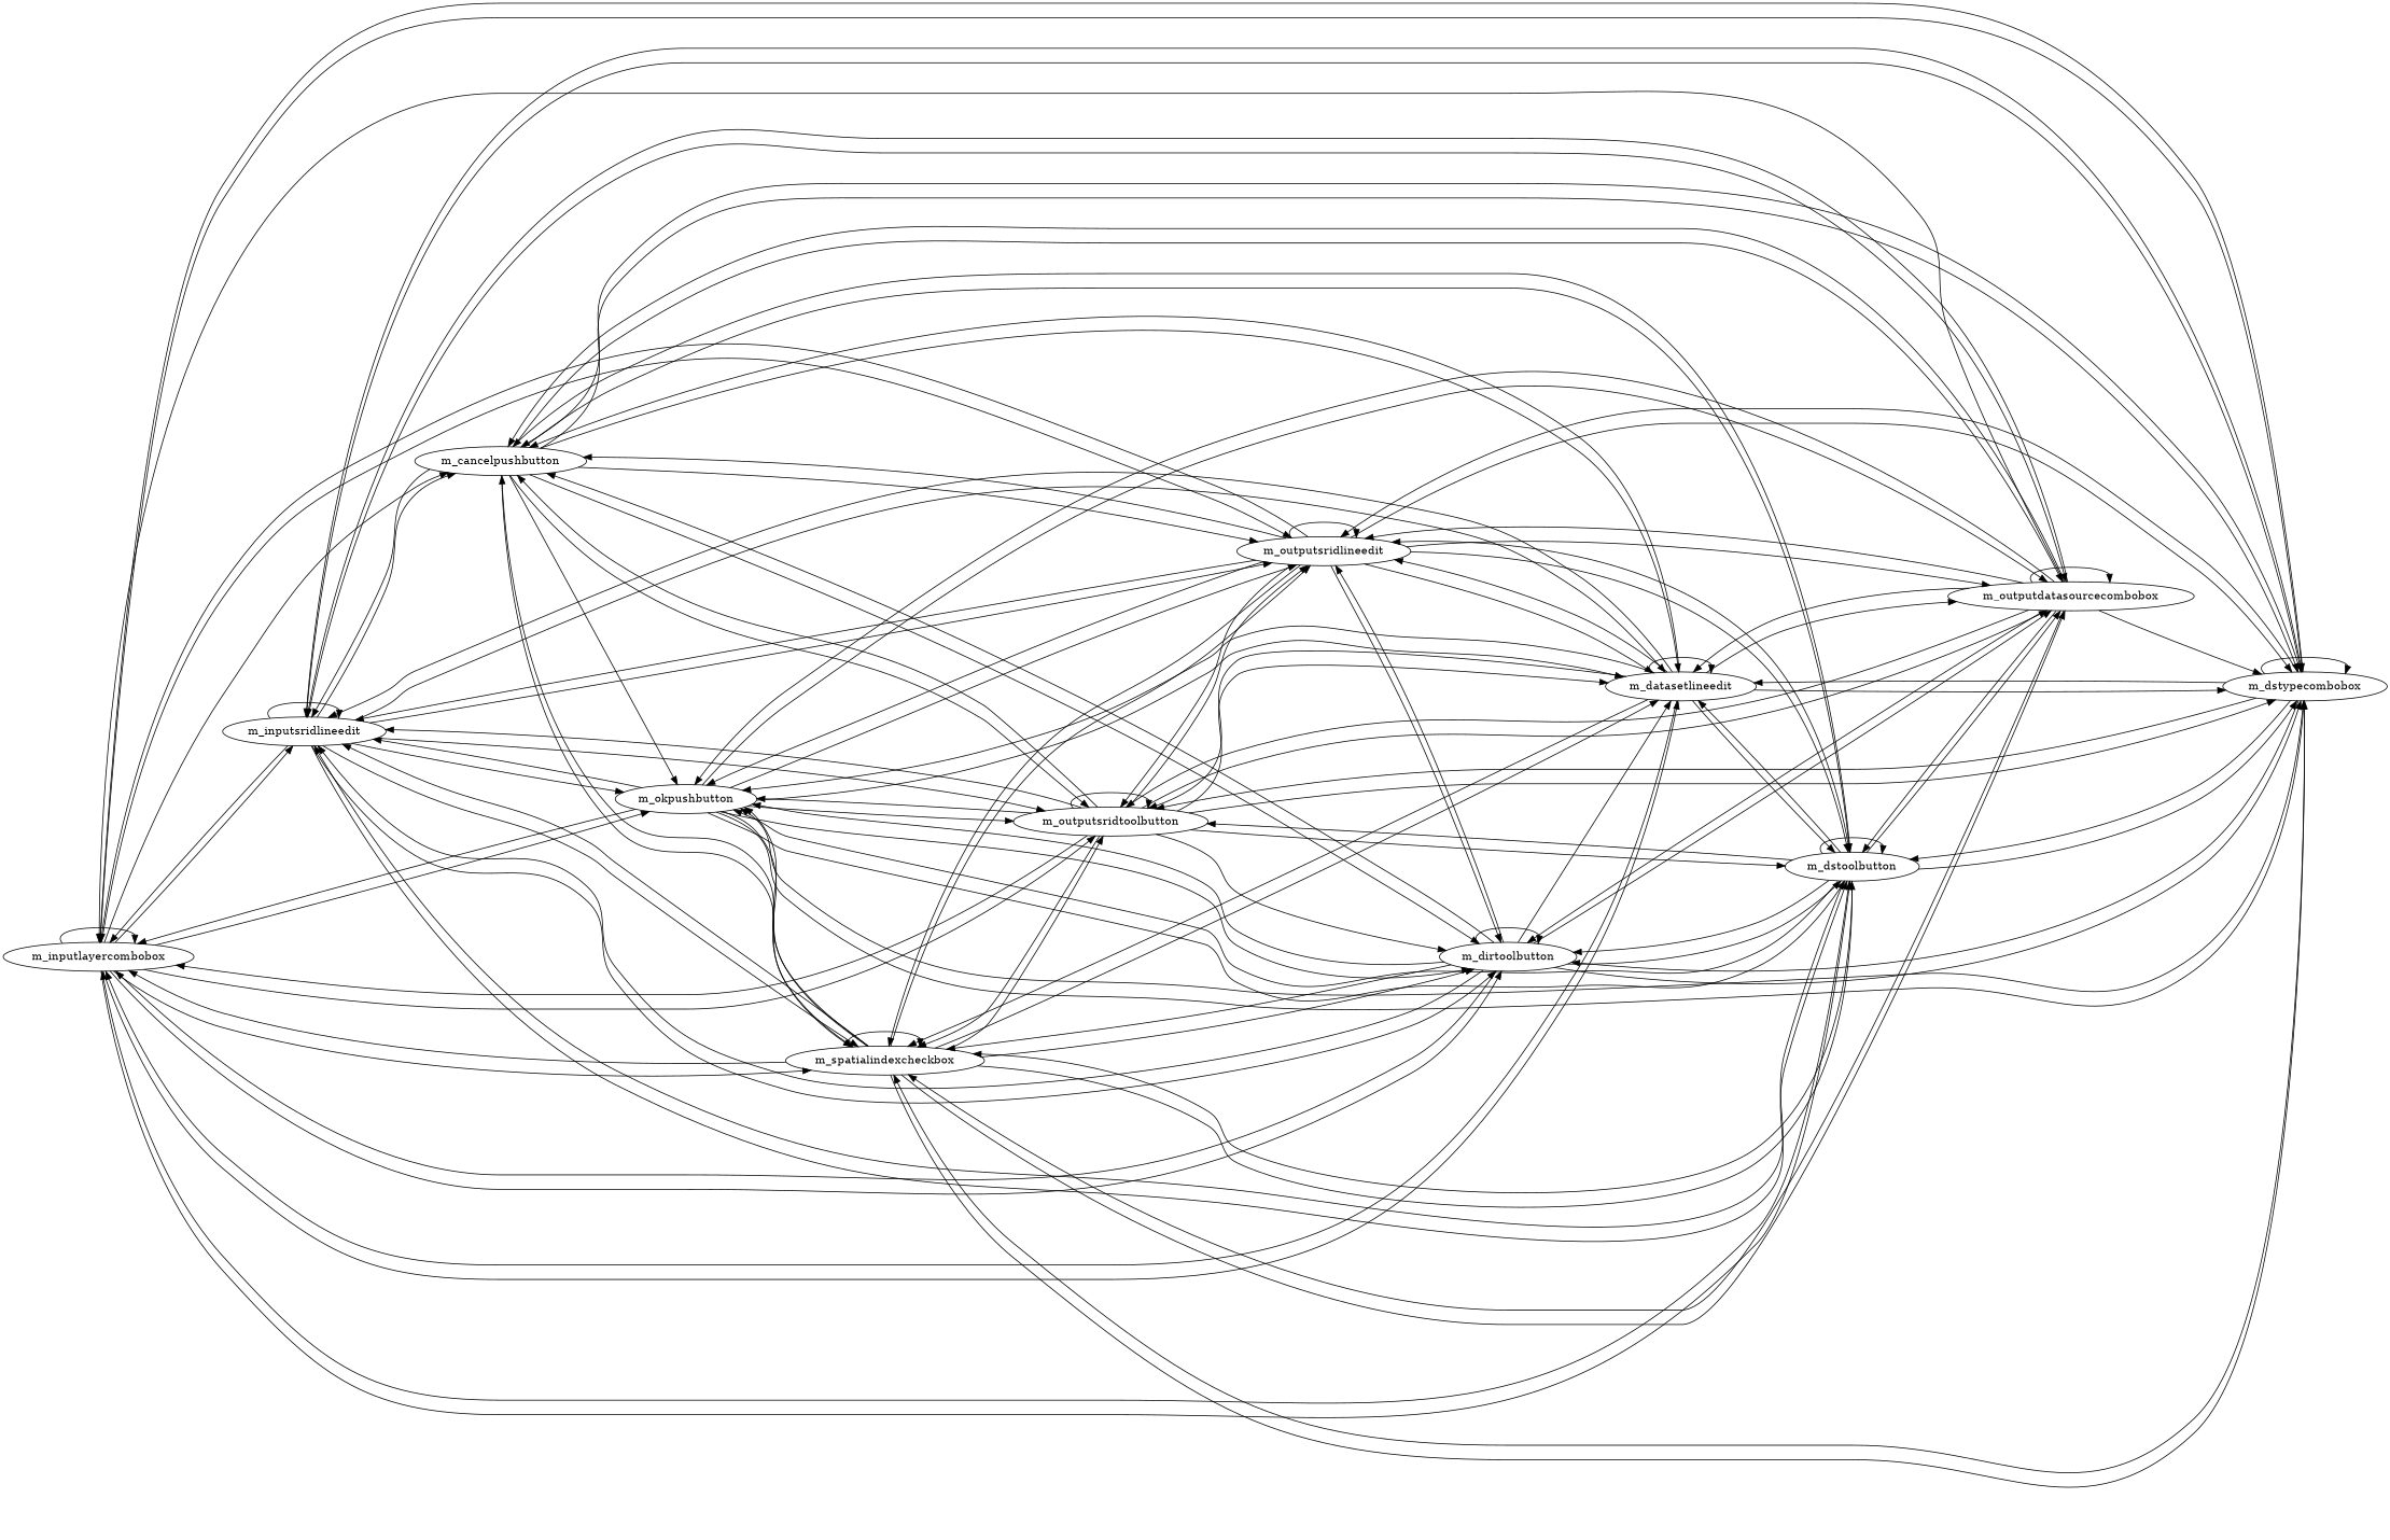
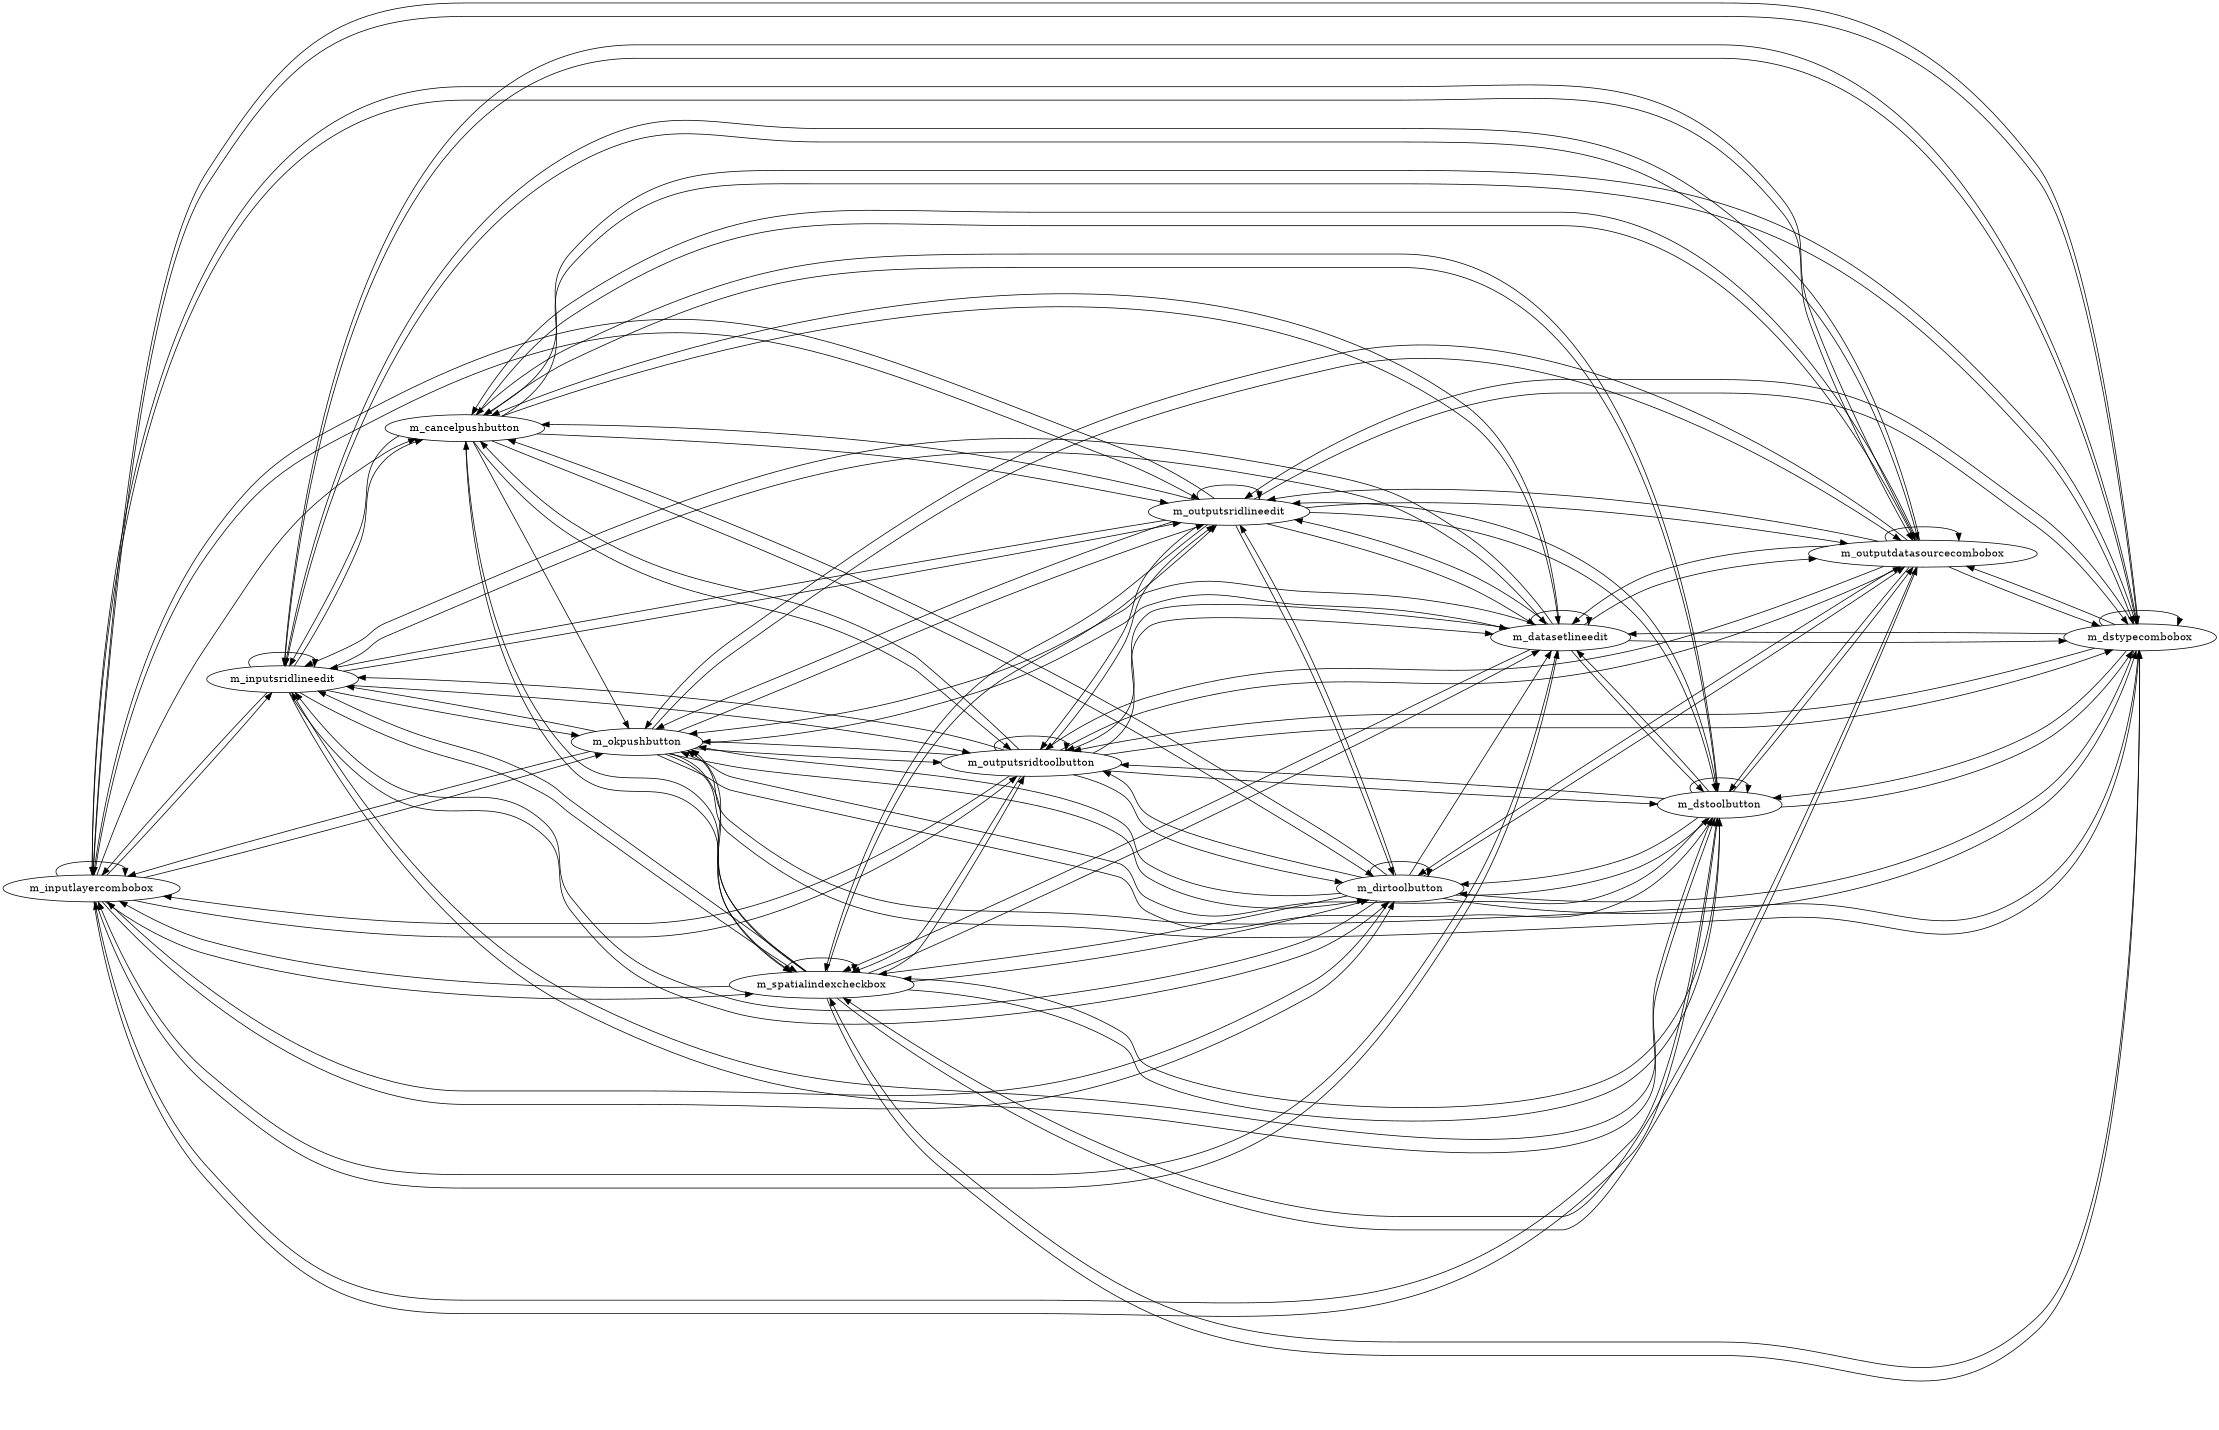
  strict digraph {
    rankdir=LR
    n1 [label=m_inputlayercombobox]
    n2 [label=m_inputsridlineedit]
    n3 [label=m_dstypecombobox]
    n4 [label=m_outputdatasourcecombobox]
    n5 [label=m_dstoolbutton]
    n6 [label=m_datasetlineedit]
    n7 [label=m_dirtoolbutton]
    n8 [label=m_outputsridlineedit]
    n9 [label=m_outputsridtoolbutton]
    n10 [label=m_spatialindexcheckbox]
    n11 [label=m_okpushbutton]
    n12 [label=m_cancelpushbutton]
    n1 -> n1
    n1 -> n2
    n1 -> n3
+   n1 -> n4
    n1 -> n5
    n1 -> n6
    n1 -> n7
    n1 -> n8
    n1 -> n9
    n1 -> n10
    n1 -> n11
    n1 -> n12
    n2 -> n1
    n2 -> n2
    n2 -> n3
    n2 -> n4
    n2 -> n5
    n2 -> n6
    n2 -> n7
    n2 -> n8
    n2 -> n9
    n2 -> n10
    n2 -> n11
    n2 -> n12
    n3 -> n1
    n3 -> n2
    n3 -> n3
+   n3 -> n4
    n3 -> n5
    n3 -> n6
    n3 -> n7
    n3 -> n8
    n3 -> n9
    n3 -> n10
    n3 -> n11
    n3 -> n12
    n4 -> n1
    n4 -> n2
    n4 -> n3
    n4 -> n4
    n4 -> n5
    n4 -> n6
    n4 -> n7
    n4 -> n8
    n4 -> n9
    n4 -> n10
    n4 -> n11
    n4 -> n12
    n5 -> n1
    n5 -> n2
    n5 -> n3
    n5 -> n4
    n5 -> n5
    n5 -> n6
    n5 -> n7
    n5 -> n8
    n5 -> n9
    n5 -> n10
    n5 -> n11
    n5 -> n12
    n6 -> n1
    n6 -> n2
    n6 -> n3
    n6 -> n4
    n6 -> n5
    n6 -> n6
    n6 -> n8
    n6 -> n9
    n6 -> n10
    n6 -> n11
    n6 -> n12
    n7 -> n1
    n7 -> n2
    n7 -> n3
    n7 -> n4
    n7 -> n5
    n7 -> n6
    n7 -> n7
    n7 -> n8
+   n7 -> n9
    n7 -> n10
    n7 -> n11
    n7 -> n12
    n8 -> n1
    n8 -> n2
    n8 -> n3
    n8 -> n4
    n8 -> n5
    n8 -> n6
    n8 -> n7
    n8 -> n8
    n8 -> n9
    n8 -> n10
    n8 -> n11
    n8 -> n12
    n9 -> n1
    n9 -> n2
    n9 -> n3
    n9 -> n4
    n9 -> n5
    n9 -> n6
    n9 -> n7
    n9 -> n8
    n9 -> n9
    n9 -> n10
    n9 -> n11
    n9 -> n12
    n10 -> n1
    n10 -> n2
    n10 -> n3
    n10 -> n4
    n10 -> n5
    n10 -> n6
    n10 -> n7
    n10 -> n8
    n10 -> n9
    n10 -> n10
    n10 -> n11
    n10 -> n12
    n11 -> n1
    n11 -> n2
    n11 -> n3
    n11 -> n4
    n11 -> n5
    n11 -> n6
    n11 -> n7
    n11 -> n8
    n11 -> n9
    n11 -> n10
    n12 -> n2
    n12 -> n3
    n12 -> n4
    n12 -> n5
    n12 -> n6
    n12 -> n7
    n12 -> n8
    n12 -> n9
    n12 -> n10
    n12 -> n11
  }
